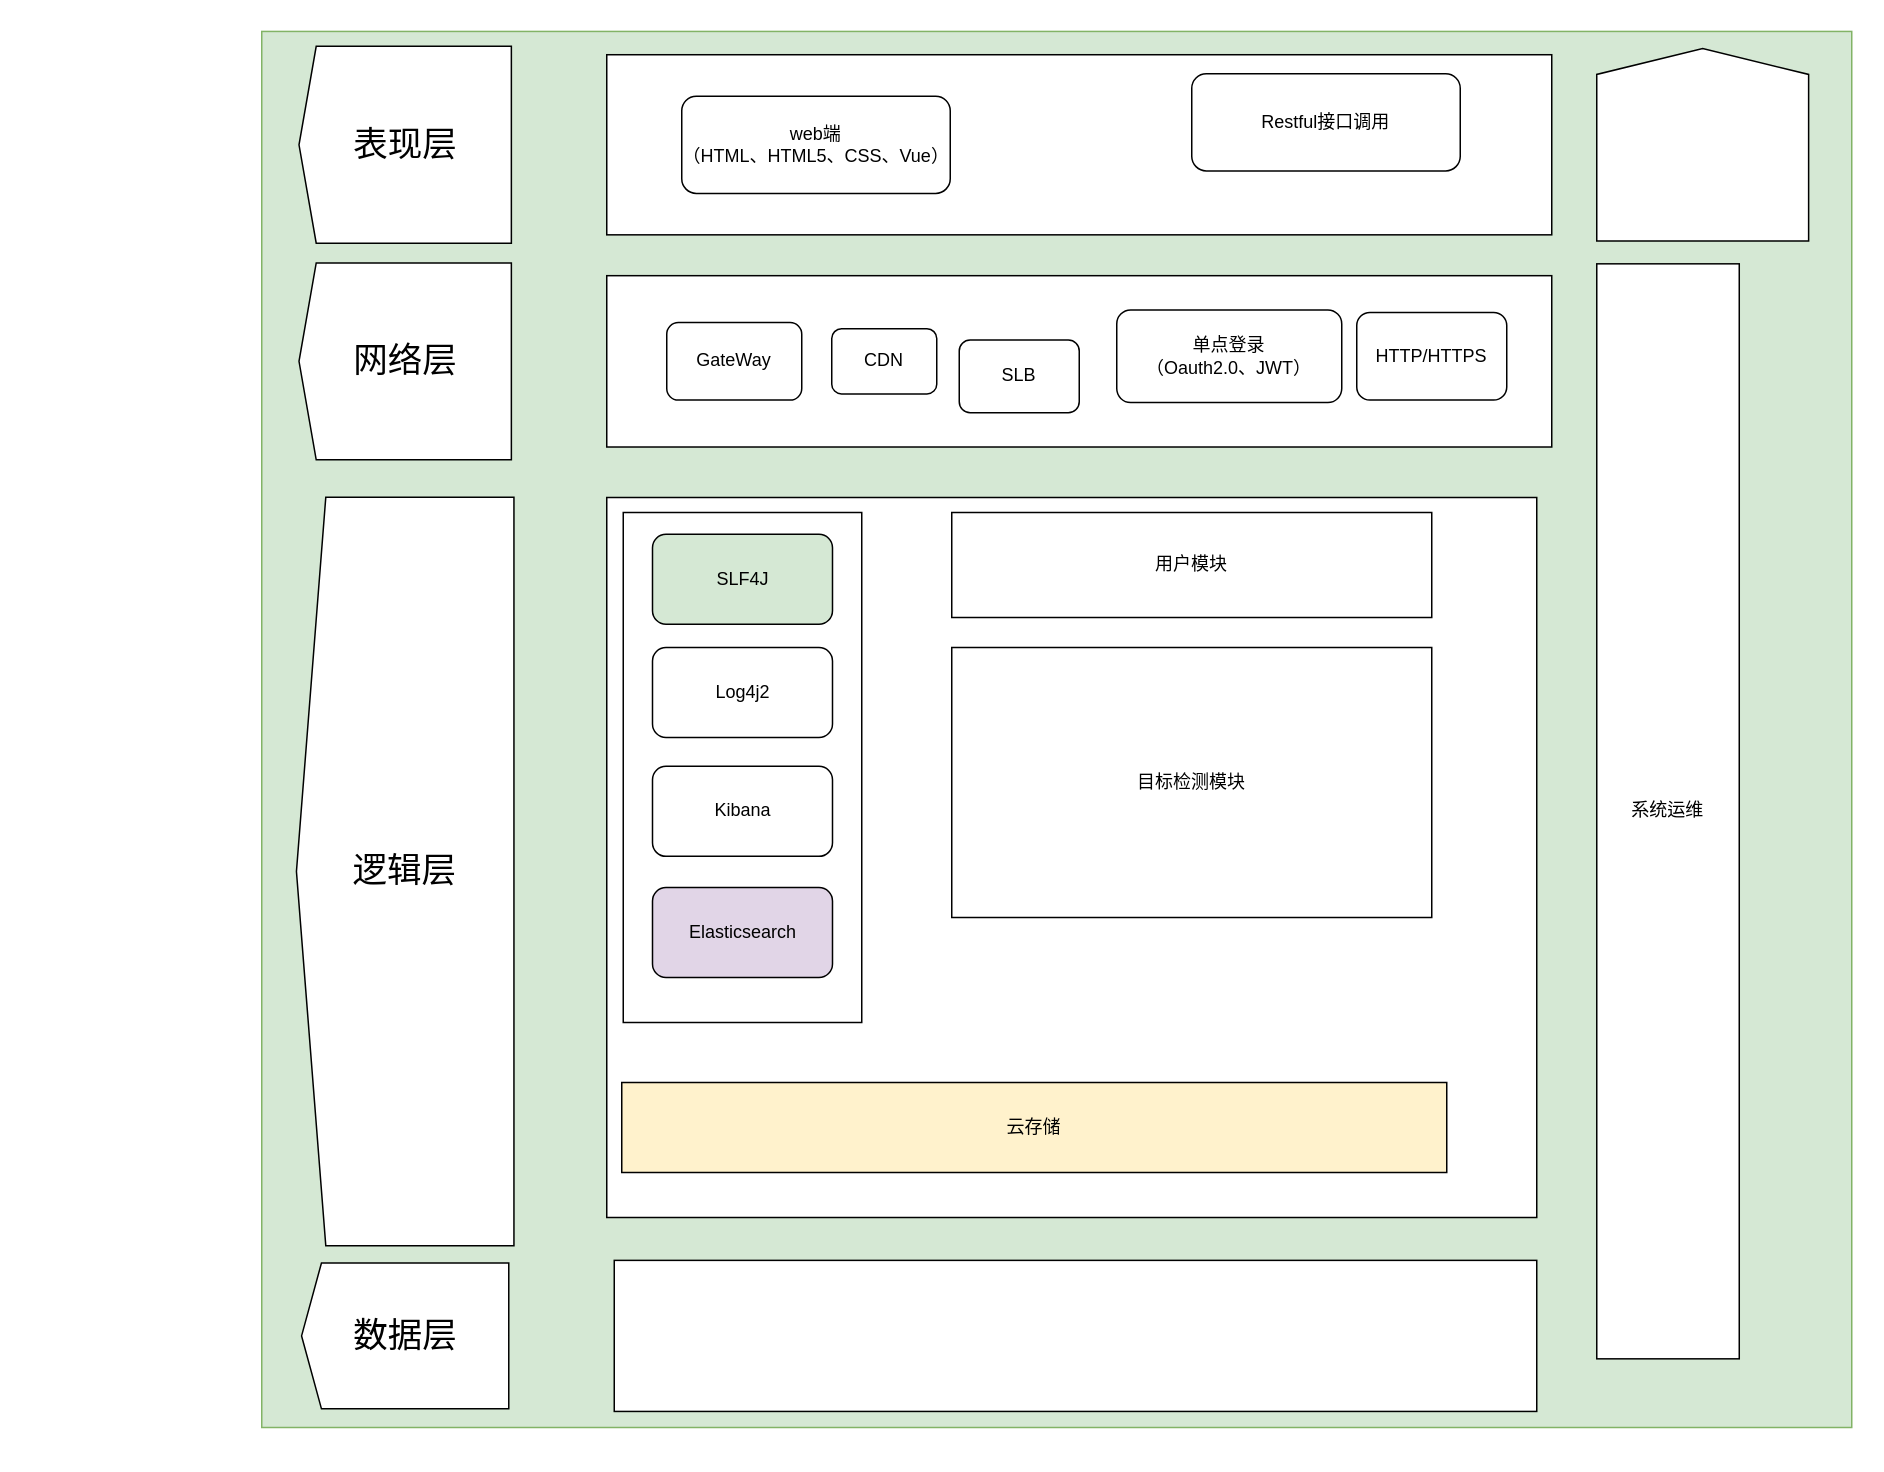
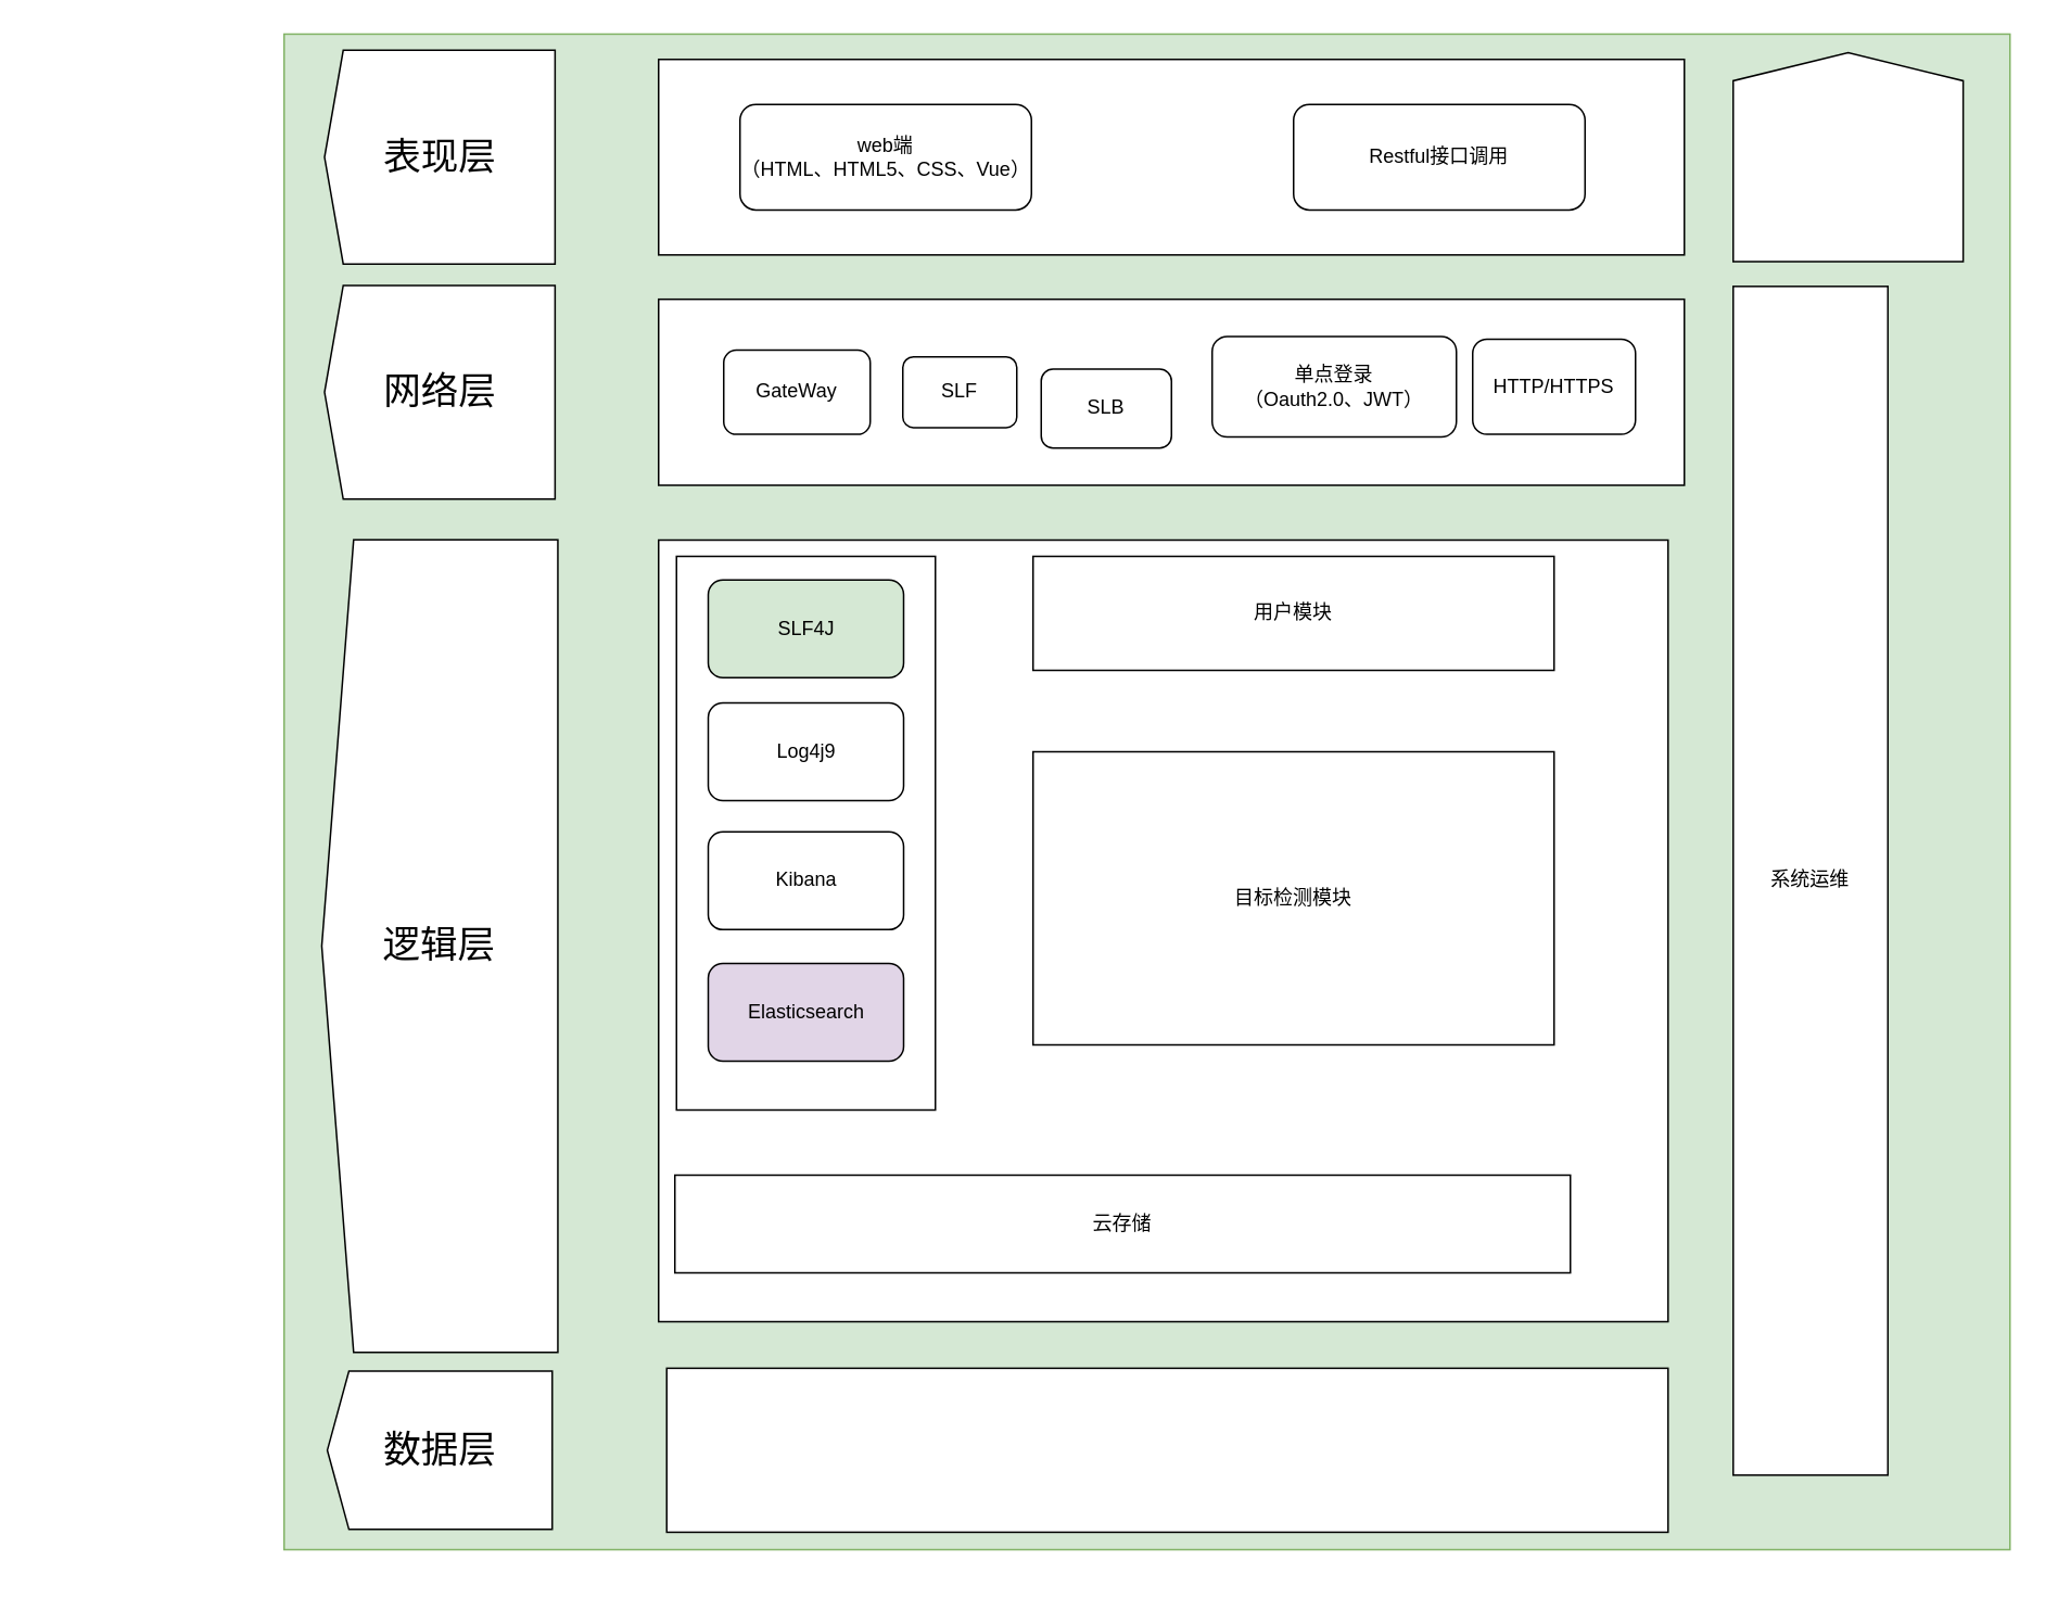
  <mxCell id="0" />
  <mxCell id="1" parent="0" />
  <mxCell id="2" value="" style="rounded=0;whiteSpace=wrap;html=1;fillColor=#d5e8d4;strokeColor=#82b366;" vertex="1" parent="1"><mxGeometry x="174" y="20.29" width="1060" height="930.71" as="geometry" /></mxCell>
  <mxCell id="3" value="" style="rounded=0;whiteSpace=wrap;html=1;" vertex="1" parent="1"><mxGeometry x="404" y="35.82" width="630" height="120.07" as="geometry" /></mxCell>
  <mxCell id="4" value="" style="rounded=0;whiteSpace=wrap;html=1;" vertex="1" parent="1"><mxGeometry x="404" y="183.12" width="630" height="114.22" as="geometry" /></mxCell>
  <mxCell id="5" value="" style="rounded=0;whiteSpace=wrap;html=1;" vertex="1" parent="1"><mxGeometry x="404" y="331" width="620" height="480" as="geometry" /></mxCell>
  <mxCell id="6" value="&lt;font style=&quot;font-size: 23px;&quot;&gt;表现层&lt;/font&gt;" style="shape=offPageConnector;whiteSpace=wrap;html=1;rotation=90;size=0.081;horizontal=0;" vertex="1" parent="1"><mxGeometry x="204" y="25.07" width="131.25" height="141.57" as="geometry" /></mxCell>
  <mxCell id="7" value="&lt;span style=&quot;font-size: 23px;&quot;&gt;网络层&lt;/span&gt;" style="shape=offPageConnector;whiteSpace=wrap;html=1;rotation=90;size=0.081;horizontal=0;" vertex="1" parent="1"><mxGeometry x="204" y="169.44" width="131.25" height="141.57" as="geometry" /></mxCell>
  <mxCell id="8" value="&lt;span style=&quot;font-size: 23px;&quot;&gt;数据层&lt;/span&gt;" style="shape=offPageConnector;whiteSpace=wrap;html=1;rotation=90;size=0.096;horizontal=0;" vertex="1" parent="1"><mxGeometry x="221" y="820.87" width="97.24" height="138.13" as="geometry" /></mxCell>
  <mxCell id="9" value="" style="rounded=0;whiteSpace=wrap;html=1;" vertex="1" parent="1"><mxGeometry x="409" y="839.58" width="615" height="100.71" as="geometry" /></mxCell>
  <mxCell id="10" value="&lt;span style=&quot;font-size: 23px;&quot;&gt;逻辑层&lt;/span&gt;" style="shape=offPageConnector;whiteSpace=wrap;html=1;rotation=90;size=0.135;horizontal=0;" vertex="1" parent="1"><mxGeometry x="20.12" y="507.79" width="499.01" height="145" as="geometry" /></mxCell>
  <mxCell id="11" value="用户模块" style="rounded=0;whiteSpace=wrap;html=1;" vertex="1" parent="1"><mxGeometry x="634" y="341" width="320" height="70" as="geometry" /></mxCell>
- <mxCell id="12" value="目标检测模块" style="rounded=0;whiteSpace=wrap;html=1;" vertex="1" parent="1"><mxGeometry x="634" y="431" width="320" height="180" as="geometry" /></mxCell>
+ <mxCell id="12" value="目标检测模块" style="rounded=0;whiteSpace=wrap;html=1;" vertex="1" parent="1"><mxGeometry x="634" y="461" width="320" height="180" as="geometry" /></mxCell>
  <mxCell id="13" value="" style="rounded=0;whiteSpace=wrap;html=1;" vertex="1" parent="1"><mxGeometry x="415" y="341" width="159" height="340" as="geometry" /></mxCell>
  <mxCell id="14" value="系统运维" style="rounded=0;whiteSpace=wrap;html=1;" vertex="1" parent="1"><mxGeometry x="1064.01" y="175.22" width="95" height="730" as="geometry" /></mxCell>
- <mxCell id="15" value="云存储" style="rounded=0;whiteSpace=wrap;html=1;fillColor=#fff2cc;" vertex="1" parent="1"><mxGeometry x="414" y="721" width="550" height="60" as="geometry" /></mxCell>
+ <mxCell id="15" value="云存储" style="rounded=0;whiteSpace=wrap;html=1;" vertex="1" parent="1"><mxGeometry x="414" y="721" width="550" height="60" as="geometry" /></mxCell>
  <mxCell id="16" value="" style="shape=offPageConnector;whiteSpace=wrap;html=1;rotation=-180;size=0.135;horizontal=1;verticalAlign=middle;align=center;" vertex="1" parent="1"><mxGeometry x="1064.01" y="31.63" width="141.25" height="128.44" as="geometry" /></mxCell>
  <mxCell id="17" value="web端&lt;div&gt;（HTML、HTML5、CSS、Vue）&lt;/div&gt;" style="rounded=1;whiteSpace=wrap;html=1;" vertex="1" parent="1"><mxGeometry x="454" y="63.43" width="179" height="64.85" as="geometry" /></mxCell>
- <mxCell id="18" value="Restful接口调用" style="rounded=1;whiteSpace=wrap;html=1;" vertex="1" parent="1"><mxGeometry x="794" y="48.43" width="179" height="64.85" as="geometry" /></mxCell>
- <mxCell id="19" value="CDN" style="rounded=1;whiteSpace=wrap;html=1;" vertex="1" parent="1"><mxGeometry x="554" y="218.5" width="70" height="43.45" as="geometry" /></mxCell>
+ <mxCell id="18" value="Restful接口调用" style="rounded=1;whiteSpace=wrap;html=1;" vertex="1" parent="1"><mxGeometry x="794" y="63.43" width="179" height="64.85" as="geometry" /></mxCell>
+ <mxCell id="19" value="SLF" style="rounded=1;whiteSpace=wrap;html=1;" vertex="1" parent="1"><mxGeometry x="554" y="218.5" width="70" height="43.45" as="geometry" /></mxCell>
  <mxCell id="20" value="单点登录&lt;div&gt;（Oauth2.0、JWT）&lt;/div&gt;" style="rounded=1;whiteSpace=wrap;html=1;" vertex="1" parent="1"><mxGeometry x="744" y="206" width="150" height="61.65" as="geometry" /></mxCell>
  <mxCell id="21" value="SLB" style="rounded=1;whiteSpace=wrap;html=1;" vertex="1" parent="1"><mxGeometry x="639" y="226" width="80" height="48.45" as="geometry" /></mxCell>
  <mxCell id="22" value="GateWay" style="rounded=1;whiteSpace=wrap;html=1;" vertex="1" parent="1"><mxGeometry x="444" y="214.4" width="90" height="51.65" as="geometry" /></mxCell>
  <mxCell id="23" value="HTTP/HTTPS" style="rounded=1;whiteSpace=wrap;html=1;" vertex="1" parent="1"><mxGeometry x="904" y="207.6" width="100" height="58.45" as="geometry" /></mxCell>
  <mxCell id="24" value="SLF4J" style="rounded=1;whiteSpace=wrap;html=1;fillColor=#d5e8d4;" vertex="1" parent="1"><mxGeometry x="434.5" y="355.5" width="120" height="60" as="geometry" /></mxCell>
- <mxCell id="25" value="Log4j2" style="rounded=1;whiteSpace=wrap;html=1;" vertex="1" parent="1"><mxGeometry x="434.5" y="431" width="120" height="60" as="geometry" /></mxCell>
+ <mxCell id="25" value="Log4j9" style="rounded=1;whiteSpace=wrap;html=1;" vertex="1" parent="1"><mxGeometry x="434.5" y="431" width="120" height="60" as="geometry" /></mxCell>
  <mxCell id="26" value="Kibana" style="rounded=1;whiteSpace=wrap;html=1;" vertex="1" parent="1"><mxGeometry x="434.5" y="510.22" width="120" height="60" as="geometry" /></mxCell>
  <mxCell id="27" value="Elasticsearch" style="rounded=1;whiteSpace=wrap;html=1;fillColor=#e1d5e7;" vertex="1" parent="1"><mxGeometry x="434.5" y="591" width="120" height="60" as="geometry" /></mxCell>
